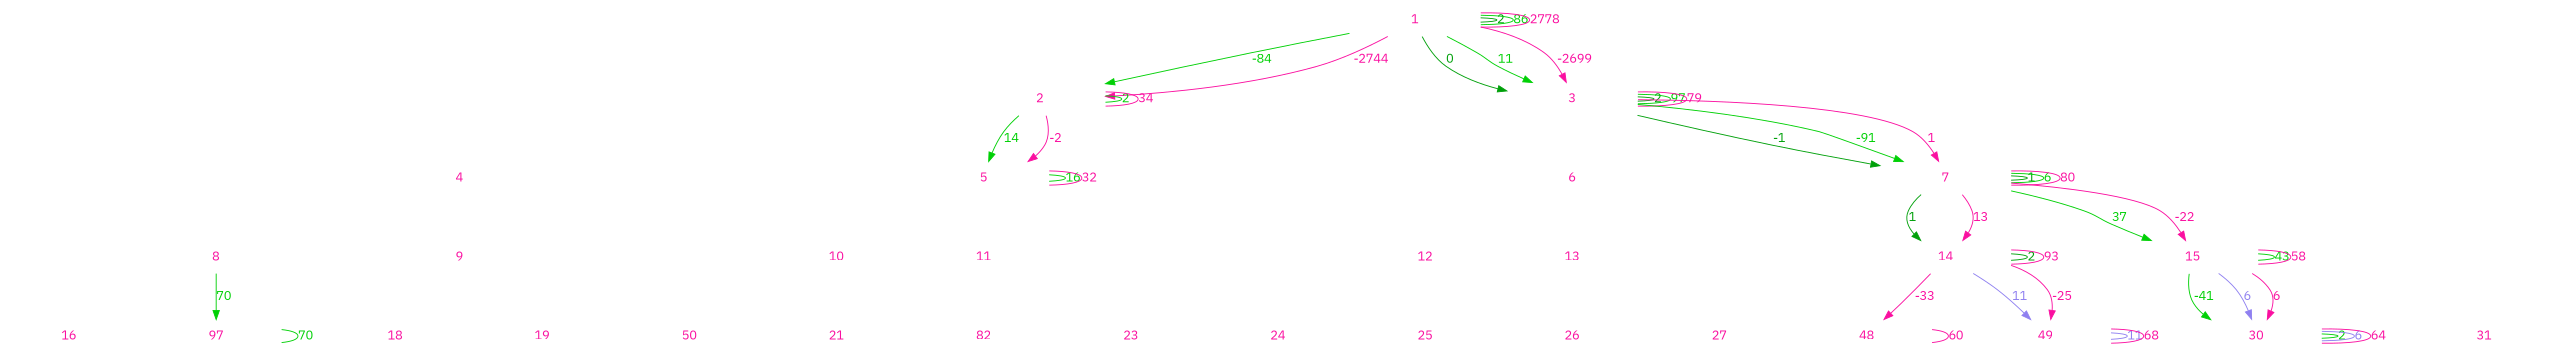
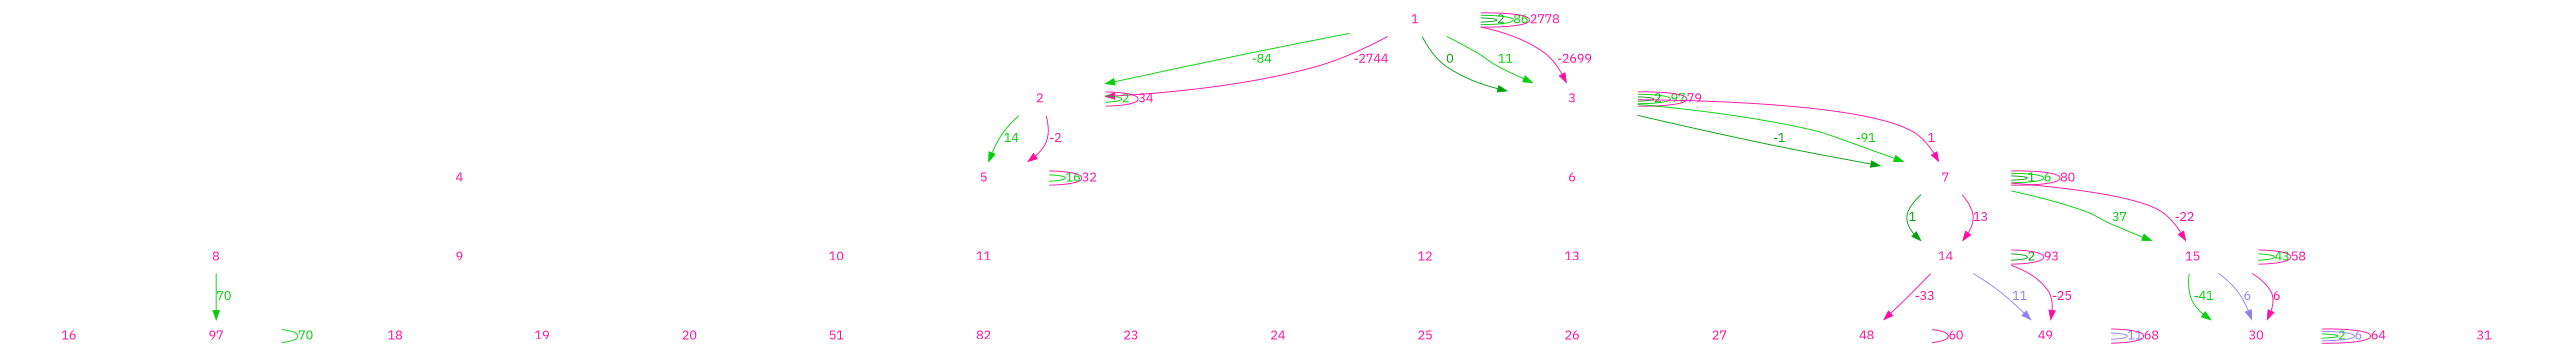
  digraph {
    fontname="IBM Plex Sans"
    node [fixedsize=true fontcolor="#FA0FA0" fontname="IBM Plex Sans" shape=plaintext]
    edge [fontname="IBM Plex Sans" style=invis]
    1 [width=2]
    2 [width=2]
    3 [width=2]
    4 [width=2]
    5 [width=2]
    6 [width=2]
    7 [width=2]
    8 [width=2]
    9 [width=2]
    10 [width=2]
    11 [width=2]
    12 [width=2]
    13 [width=2]
    14 [width=2]
    15 [width=2]
    16 [width=2]
    n17 [label=97 width=2]
    18 [width=2]
    19 [width=2]
-   20 [width=2 label=50]
-   21 [width=2]
+   20 [width=2]
+   21 [width=2 label=51]
    n22 [label=82 width=2]
    23 [width=2]
    24 [width=2]
    25 [width=2]
    26 [width=2]
    27 [width=2]
    n28 [label=48 width=2]
    n29 [label=49 width=2]
    30 [width=2]
    31 [width=2]
    1 -> 1 [arrowhead=none color="#00A00A" fontcolor="#00A00A" label=2 style=""]
    1 -> 1 [arrowhead=none color="#00D005" fontcolor="#00D005" label=86 style=""]
    1 -> 1 [arrowhead=none color="#FA0FA0" fontcolor="#FA0FA0" label=2778 style=""]
    1 -> 2
    1 -> 2
    1 -> 2 [color="#00D005" fontcolor="#00D005" label=-84 style=""]
    1 -> 2
    1 -> 2
    1 -> 2 [color="#FA0FA0" fontcolor="#FA0FA0" label=-2744 style=""]
    1 -> 3
    1 -> 3 [color="#00A00A" fontcolor="#00A00A" label=0 style=""]
    1 -> 3
    1 -> 3 [color="#00D005" fontcolor="#00D005" label=11 style=""]
    1 -> 3
    1 -> 3
    1 -> 3 [color="#FA0FA0" fontcolor="#FA0FA0" label=-2699 style=""]
    2 -> 2 [arrowhead=none color="#00D005" fontcolor="#00D005" label=2 style=""]
    2 -> 2 [arrowhead=none color="#FA0FA0" fontcolor="#FA0FA0" label=34 style=""]
    2 -> 4
    2 -> 4
    2 -> 4
    2 -> 4
    2 -> 5
    2 -> 5
    2 -> 5 [color="#00D005" fontcolor="#00D005" label=14 style=""]
    2 -> 5
    2 -> 5
    2 -> 5 [color="#FA0FA0" fontcolor="#FA0FA0" label=-2 style=""]
    3 -> 3 [arrowhead=none color="#00A00A" fontcolor="#00A00A" label=2 style=""]
    3 -> 3 [arrowhead=none color="#00D005" fontcolor="#00D005" label=97 style=""]
    3 -> 3 [arrowhead=none color="#FA0FA0" fontcolor="#FA0FA0" label=79 style=""]
    3 -> 6
    3 -> 6
    3 -> 6
    3 -> 6
    3 -> 7
    3 -> 7 [color="#00A00A" fontcolor="#00A00A" label=-1 style=""]
    3 -> 7
    3 -> 7 [color="#00D005" fontcolor="#00D005" label=-91 style=""]
    3 -> 7
    3 -> 7
    3 -> 7 [color="#FA0FA0" fontcolor="#FA0FA0" label=1 style=""]
    4 -> 8
    4 -> 8
    4 -> 8
    4 -> 8
    4 -> 9
    4 -> 9
    4 -> 9
    4 -> 9
    5 -> 5 [arrowhead=none color="#00D005" fontcolor="#00D005" label=16 style=""]
    5 -> 5 [arrowhead=none color="#FA0FA0" fontcolor="#FA0FA0" label=32 style=""]
    5 -> 10
    5 -> 10
    5 -> 10
    5 -> 10
    5 -> 11
    5 -> 11
    5 -> 11
    5 -> 11
    6 -> 12
    6 -> 12
    6 -> 12
    6 -> 12
    6 -> 13
    6 -> 13
    6 -> 13
    6 -> 13
    7 -> 7 [arrowhead=none color="#00A00A" fontcolor="#00A00A" label=1 style=""]
    7 -> 7 [arrowhead=none color="#00D005" fontcolor="#00D005" label=6 style=""]
    7 -> 7 [arrowhead=none color="#FA0FA0" fontcolor="#FA0FA0" label=80 style=""]
    7 -> 14
    7 -> 14 [color="#00A00A" fontcolor="#00A00A" label=1 style=""]
    7 -> 14
    7 -> 14
    7 -> 14
    7 -> 14 [color="#FA0FA0" fontcolor="#FA0FA0" label=13 style=""]
    7 -> 15
    7 -> 15
    7 -> 15 [color="#00D005" fontcolor="#00D005" label=37 style=""]
    7 -> 15
    7 -> 15
    7 -> 15 [color="#FA0FA0" fontcolor="#FA0FA0" label=-22 style=""]
    8 -> 16
    8 -> 16
    8 -> 16
    8 -> 16
    8 -> n17
    8 -> n17
    8 -> n17 [color="#00D005" fontcolor="#00D005" label=70 style=""]
    8 -> n17
    8 -> n17
    9 -> 18
    9 -> 18
    9 -> 18
    9 -> 18
    9 -> 19
    9 -> 19
    9 -> 19
    9 -> 19
    10 -> 20
    10 -> 20
    10 -> 20
    10 -> 20
    10 -> 21
    10 -> 21
    10 -> 21
    10 -> 21
    11 -> n22
    11 -> n22
    11 -> n22
    11 -> n22
    11 -> 23
    11 -> 23
    11 -> 23
    11 -> 23
    12 -> 24
    12 -> 24
    12 -> 24
    12 -> 24
    12 -> 25
    12 -> 25
    12 -> 25
    12 -> 25
    13 -> 26
    13 -> 26
    13 -> 26
    13 -> 26
    13 -> 27
    13 -> 27
    13 -> 27
    13 -> 27
    14 -> 14 [arrowhead=none color="#00A00A" fontcolor="#00A00A" label=2 style=""]
    14 -> 14 [arrowhead=none color="#FA0FA0" fontcolor="#FA0FA0" label=93 style=""]
    14 -> n28
    14 -> n28
    14 -> n28
    14 -> n28
    14 -> n28 [color="#FA0FA0" fontcolor="#FA0FA0" label=-33 style=""]
    14 -> n29
    14 -> n29
    14 -> n29
    14 -> n29 [color="#8F80F0" fontcolor="#8F80F0" label=11 style=""]
    14 -> n29
    14 -> n29 [color="#FA0FA0" fontcolor="#FA0FA0" label=-25 style=""]
    15 -> 15 [arrowhead=none color="#00D005" fontcolor="#00D005" label=43 style=""]
    15 -> 15 [arrowhead=none color="#FA0FA0" fontcolor="#FA0FA0" label=58 style=""]
    15 -> 30
    15 -> 30
    15 -> 30 [color="#00D005" fontcolor="#00D005" label=-41 style=""]
    15 -> 30
    15 -> 30 [color="#8F80F0" fontcolor="#8F80F0" label=6 style=""]
    15 -> 30
    15 -> 30 [color="#FA0FA0" fontcolor="#FA0FA0" label=6 style=""]
    15 -> 31
    15 -> 31
    15 -> 31
    15 -> 31
    n17 -> n17 [arrowhead=none color="#00D005" fontcolor="#00D005" label=70 style=""]
    n28 -> n28 [arrowhead=none color="#FA0FA0" fontcolor="#FA0FA0" label=60 style=""]
    n29 -> n29 [arrowhead=none color="#8F80F0" fontcolor="#8F80F0" label=11 style=""]
    n29 -> n29 [arrowhead=none color="#FA0FA0" fontcolor="#FA0FA0" label=68 style=""]
    30 -> 30 [arrowhead=none color="#00D005" fontcolor="#00D005" label=2 style=""]
    30 -> 30 [arrowhead=none color="#8F80F0" fontcolor="#8F80F0" label=6 style=""]
    30 -> 30 [arrowhead=none color="#FA0FA0" fontcolor="#FA0FA0" label=64 style=""]
  }
